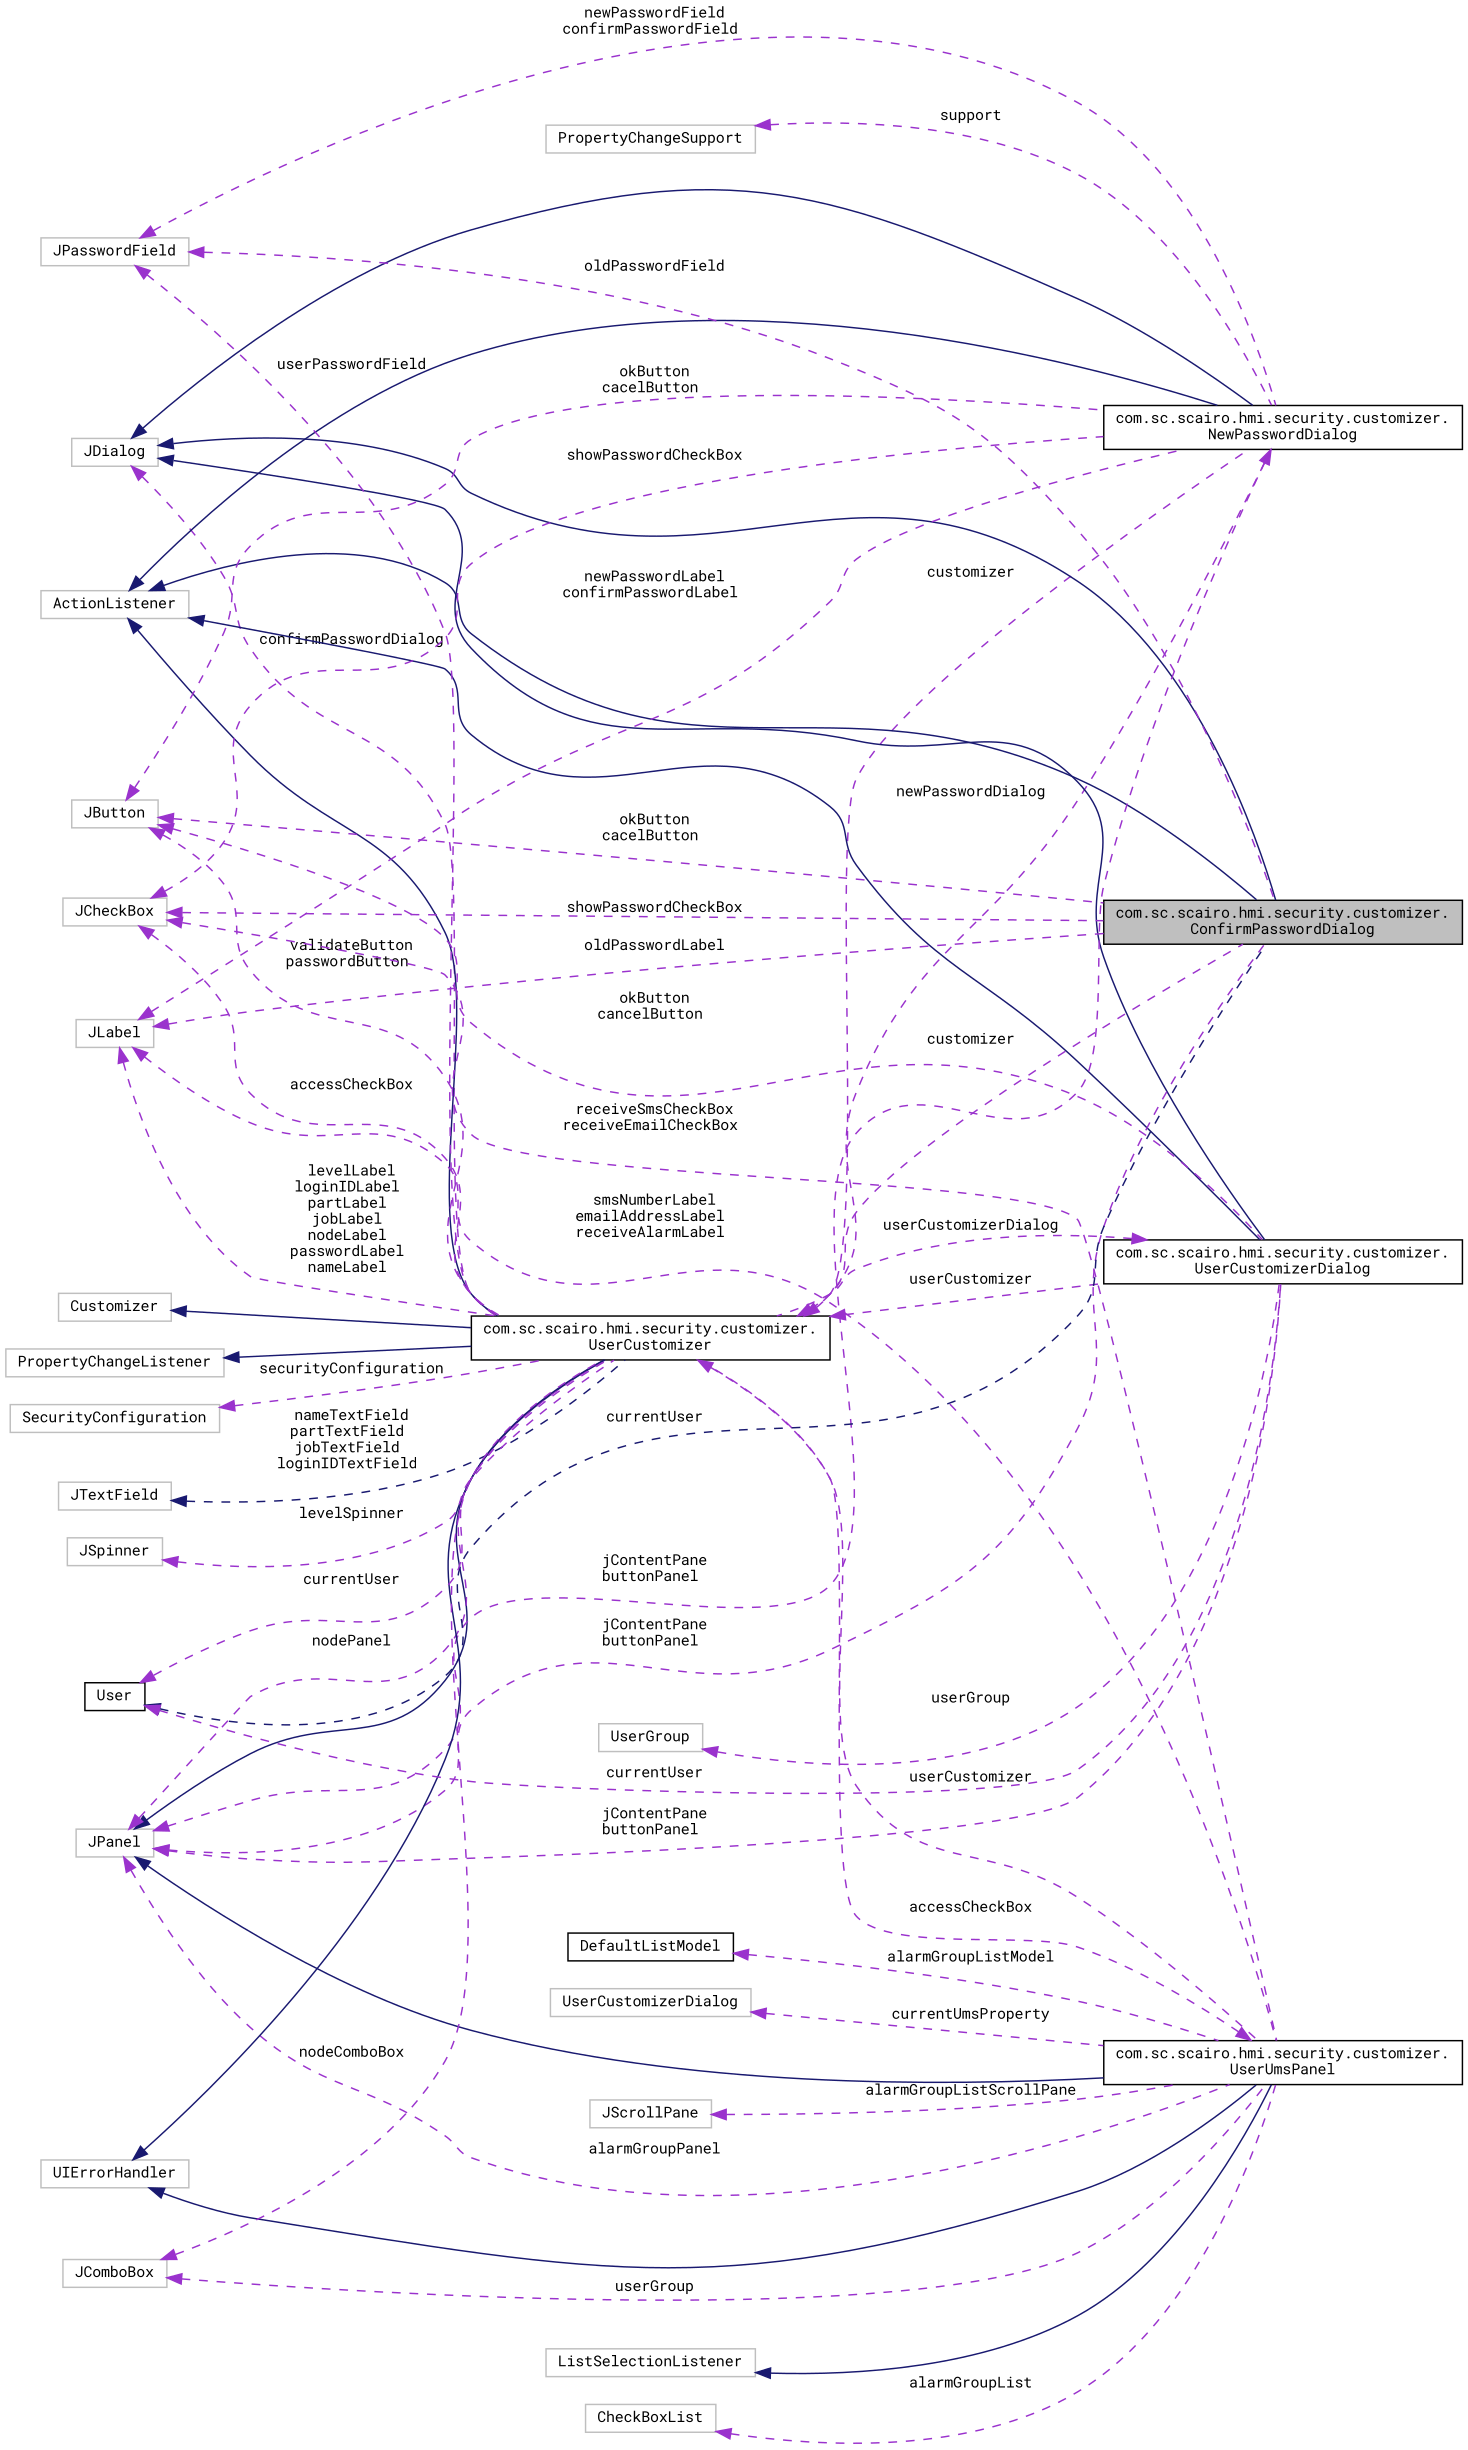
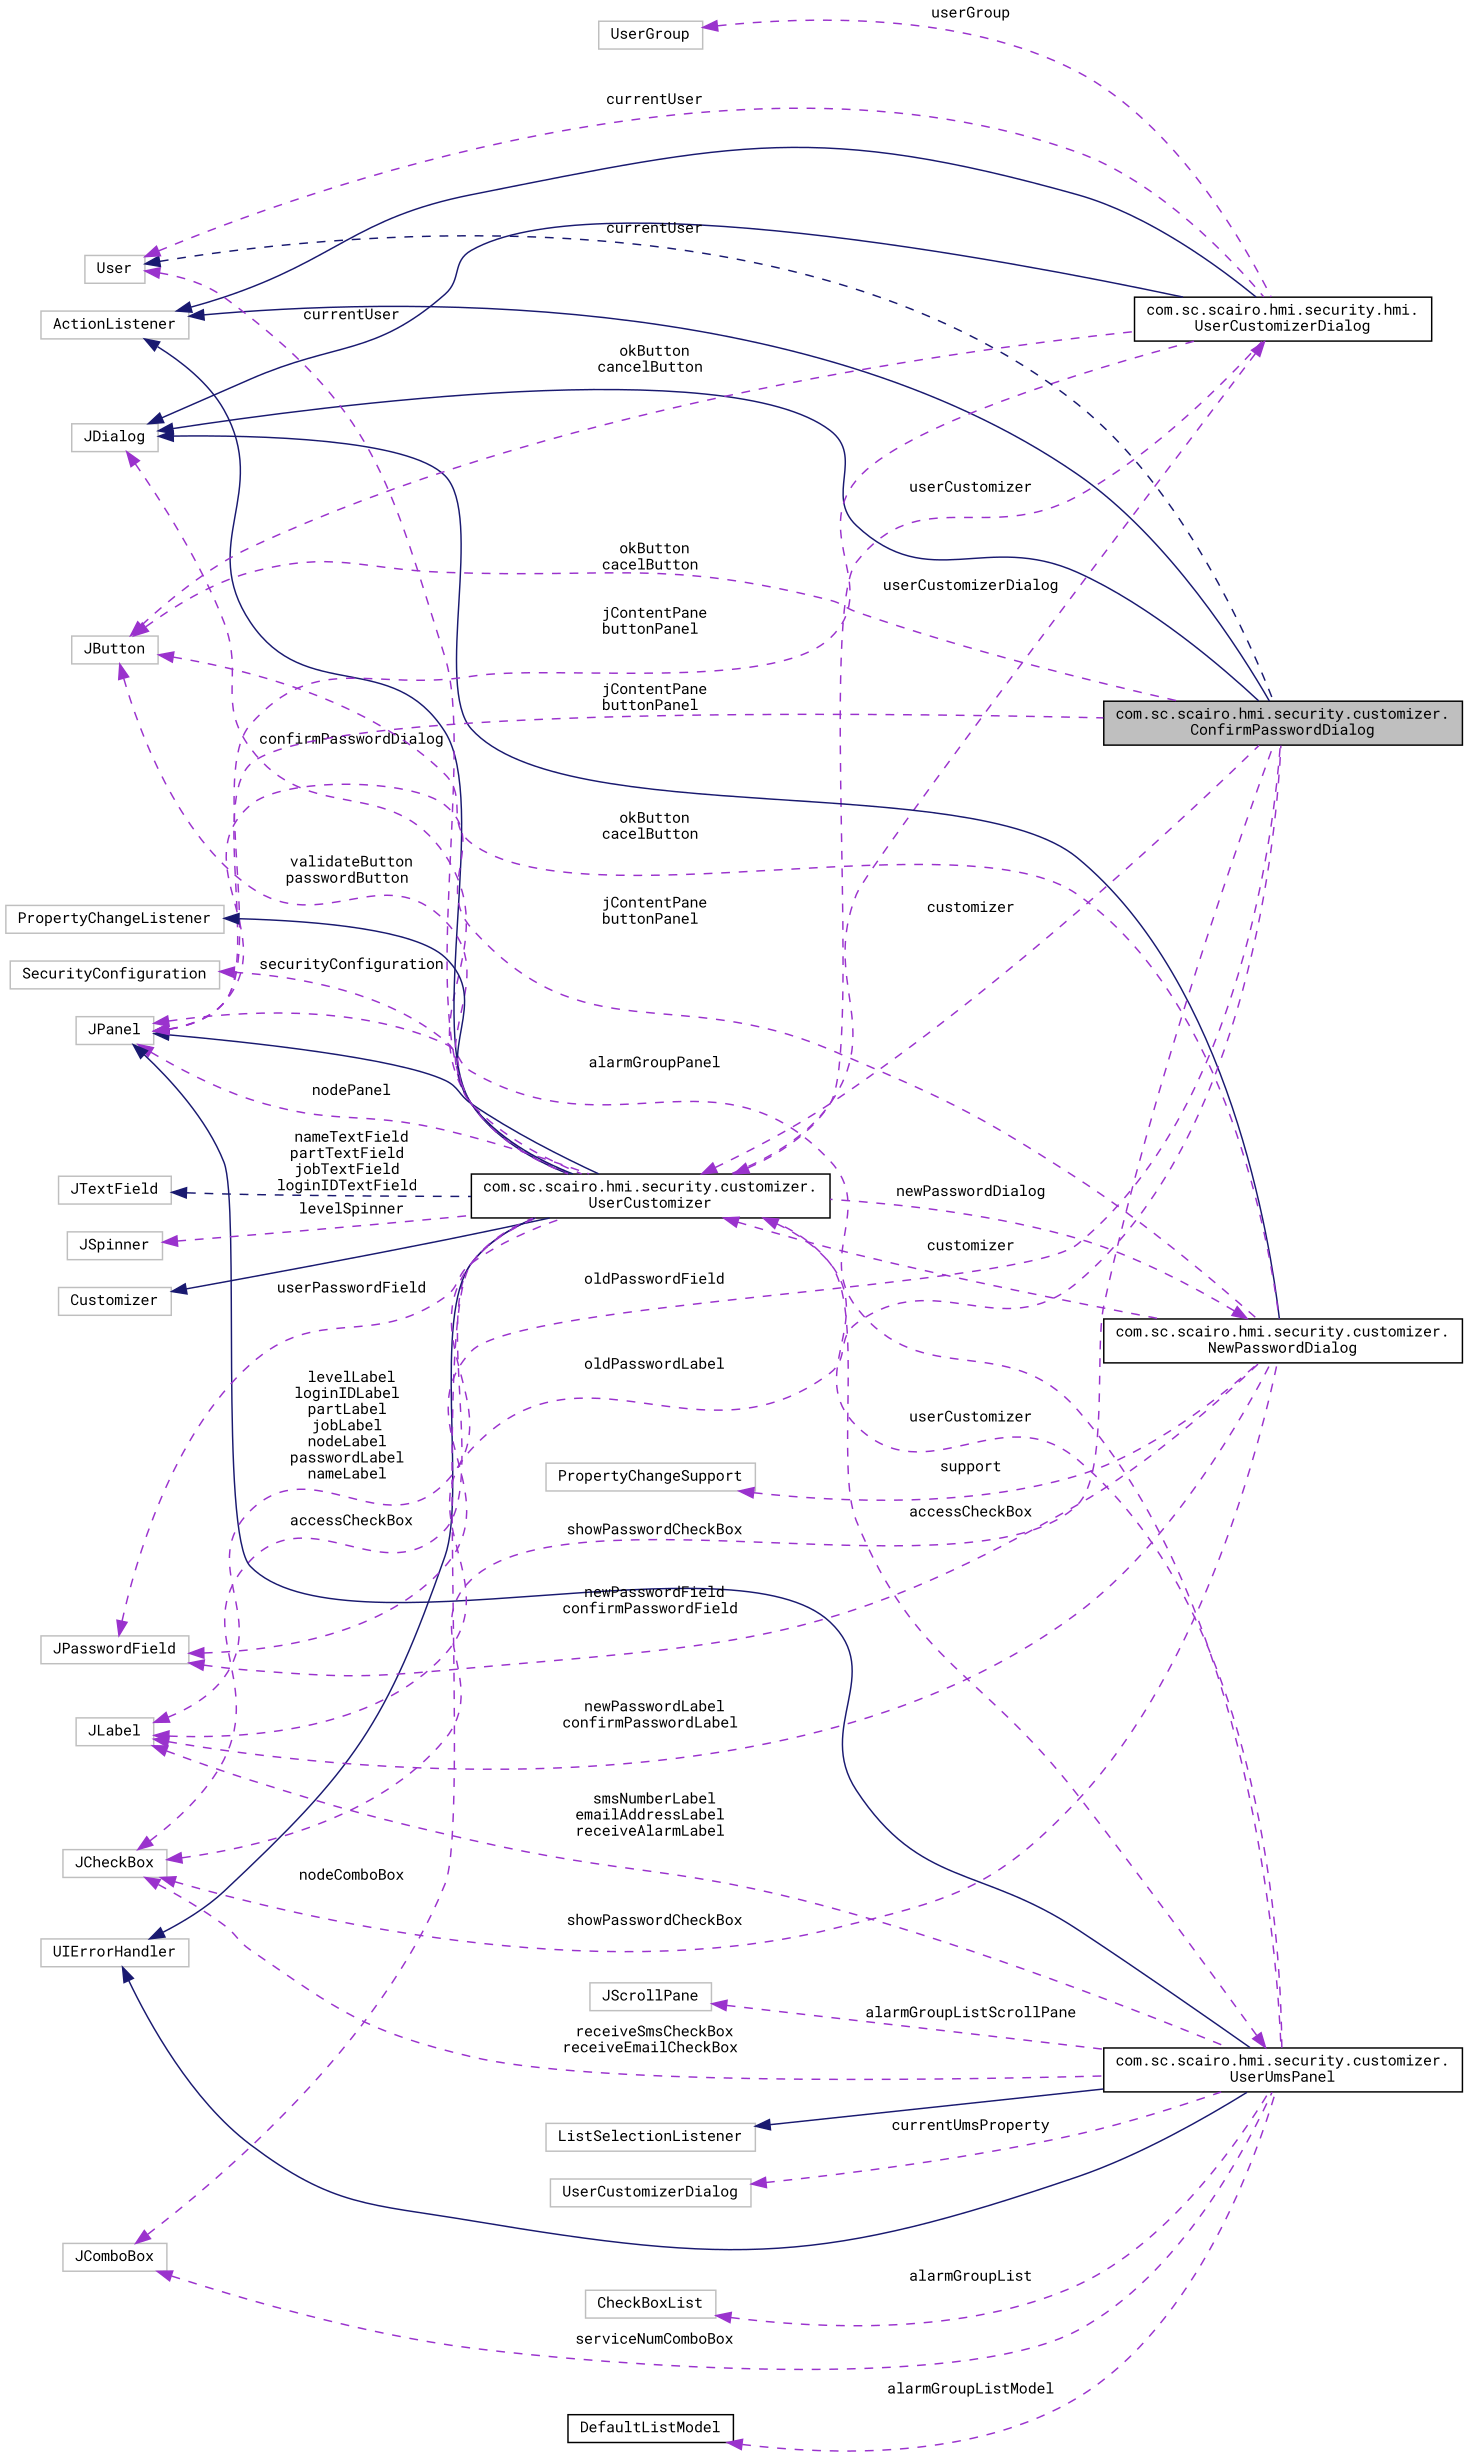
  digraph {
    fontname="Roboto Mono"
    rankdir=LR
    node [color=grey75 fillcolor=white fontname="Roboto Mono" fontsize=10 shape=record style=filled]
    edge [color=darkorchid3 dir=back fontname="Roboto Mono" fontsize=10 labelfontname=Helvetica labelfontsize=10 style=dashed]
    n1 [color=black fillcolor=grey75 fontcolor=black height=0.2 label="com.sc.scairo.hmi.security.customizer.\lConfirmPasswordDialog" width=0.4]
    n2 [color=black height=0.2 label="com.sc.scairo.hmi.security.customizer.\lUserCustomizer" width=0.4]
-   n3 [color=black height=0.2 label="com.sc.scairo.hmi.security.customizer.\lUserCustomizerDialog" width=0.4]
+   n3 [color=black height=0.2 label="com.sc.scairo.hmi.security.hmi.\lUserCustomizerDialog" width=0.4]
    n4 [color=black height=0.2 label="com.sc.scairo.hmi.security.customizer.\lNewPasswordDialog" width=0.4]
    n5 [color=black height=0.2 label="com.sc.scairo.hmi.security.customizer.\lUserUmsPanel" width=0.4]
    n6 [height=0.2 label=JDialog width=0.4]
    n7 [height=0.2 label=ActionListener width=0.4]
    n8 [height=0.2 label=JButton width=0.4]
    n9 [height=0.2 label=JCheckBox width=0.4]
    n10 [height=0.2 label=JPanel width=0.4]
    n11 [height=0.2 label=Customizer width=0.4]
    n12 [height=0.2 label=UIErrorHandler width=0.4]
    n13 [height=0.2 label=PropertyChangeListener width=0.4]
    n14 [height=0.2 label=UserGroup width=0.4]
-   n15 [color=black height=0.2 label=User width=0.4]
+   n15 [height=0.2 label=User width=0.4]
    n16 [height=0.2 label=SecurityConfiguration width=0.4]
    n17 [height=0.2 label=JTextField width=0.4]
    n18 [height=0.2 label=JSpinner width=0.4]
    n19 [height=0.2 label=JPasswordField width=0.4]
    n20 [height=0.2 label=ListSelectionListener width=0.4]
    n21 [height=0.2 label=UserCustomizerDialog width=0.4]
    n22 [height=0.2 label=CheckBoxList width=0.4]
    n23 [color=black height=0.2 label=DefaultListModel width=0.4]
    n24 [height=0.2 label=JComboBox width=0.4]
    n25 [height=0.2 label=JLabel width=0.4]
    n26 [height=0.2 label=JScrollPane width=0.4]
    n27 [height=0.2 label=PropertyChangeSupport width=0.4]
    n2 -> n1 [label=" customizer"]
    n2 -> n3 [label=" userCustomizer"]
    n2 -> n4 [label=" customizer"]
    n2 -> n5 [label=" userCustomizer"]
    n3 -> n2 [label=" userCustomizerDialog"]
    n4 -> n2 [label=" newPasswordDialog"]
    n5 -> n2 [label=" accessCheckBox"]
    n6 -> n1 [color=midnightblue style=solid]
    n6 -> n2 [label=" confirmPasswordDialog"]
    n6 -> n3 [color=midnightblue style=solid]
    n6 -> n4 [color=midnightblue style=solid]
    n7 -> n1 [color=midnightblue style=solid]
    n7 -> n2 [color=midnightblue style=solid]
    n7 -> n3 [color=midnightblue style=solid]
-   n7 -> n4 [color=midnightblue style=solid]
    n8 -> n1 [label=" okButton\ncacelButton"]
    n8 -> n2 [label=" validateButton\npasswordButton"]
    n8 -> n3 [label=" okButton\ncancelButton"]
    n8 -> n4 [label=" okButton\ncacelButton"]
    n9 -> n1 [label=" showPasswordCheckBox"]
    n9 -> n2 [label=" accessCheckBox"]
    n9 -> n4 [label=" showPasswordCheckBox"]
    n9 -> n5 [label=" receiveSmsCheckBox\nreceiveEmailCheckBox"]
    n10 -> n1 [label=" jContentPane\nbuttonPanel"]
    n10 -> n2 [color=midnightblue style=solid]
    n10 -> n2 [label=" nodePanel"]
    n10 -> n3 [label=" jContentPane\nbuttonPanel"]
    n10 -> n4 [label=" jContentPane\nbuttonPanel"]
    n10 -> n5 [color=midnightblue style=solid]
    n10 -> n5 [label=" alarmGroupPanel"]
    n11 -> n2 [color=midnightblue style=solid]
    n12 -> n2 [color=midnightblue style=solid]
    n12 -> n5 [color=midnightblue style=solid]
    n13 -> n2 [color=midnightblue style=solid]
    n14 -> n3 [label=" userGroup"]
    n15 -> n1 [color=midnightblue label=" currentUser"]
    n15 -> n2 [label=" currentUser"]
    n15 -> n3 [label=" currentUser"]
    n16 -> n2 [label=" securityConfiguration"]
    n17 -> n2 [color=midnightblue label=" nameTextField\npartTextField\njobTextField\nloginIDTextField"]
    n18 -> n2 [label=" levelSpinner"]
    n19 -> n1 [label=" oldPasswordField"]
    n19 -> n2 [label=" userPasswordField"]
    n19 -> n4 [label=" newPasswordField\nconfirmPasswordField"]
    n20 -> n5 [color=midnightblue style=solid]
    n21 -> n5 [label=" currentUmsProperty"]
    n22 -> n5 [label=" alarmGroupList"]
    n23 -> n5 [label=" alarmGroupListModel"]
    n24 -> n2 [label=" nodeComboBox"]
-   n24 -> n5 [label=" userGroup"]
+   n24 -> n5 [label=" serviceNumComboBox"]
    n25 -> n1 [label=" oldPasswordLabel"]
    n25 -> n2 [label=" levelLabel\nloginIDLabel\npartLabel\njobLabel\nnodeLabel\npasswordLabel\nnameLabel"]
    n25 -> n4 [label=" newPasswordLabel\nconfirmPasswordLabel"]
    n25 -> n5 [label=" smsNumberLabel\nemailAddressLabel\nreceiveAlarmLabel"]
    n26 -> n5 [label=" alarmGroupListScrollPane"]
    n27 -> n4 [label=" support"]
  }
